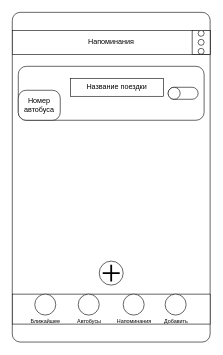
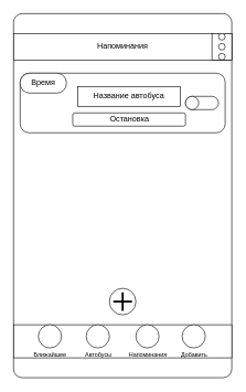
  <mxCell id="0" />
  <mxCell id="1" parent="0" />
  <mxCell id="2" value="" style="rounded=1;whiteSpace=wrap;html=1;arcSize=4;" vertex="1" parent="1"><mxGeometry x="20" y="20" width="330" height="550" as="geometry" /></mxCell>
  <mxCell id="3" value="Напоминания" style="rounded=0;whiteSpace=wrap;html=1;" vertex="1" parent="1"><mxGeometry x="20" y="50" width="330" height="40" as="geometry" /></mxCell>
  <mxCell id="4" value="" style="group" vertex="1" connectable="0" parent="1"><mxGeometry x="30" y="110" width="310" height="90" as="geometry" /></mxCell>
  <mxCell id="5" value="" style="rounded=1;whiteSpace=wrap;html=1;" vertex="1" parent="4"><mxGeometry width="310" height="90" as="geometry" /></mxCell>
  <mxCell id="6" value="" style="rounded=1;whiteSpace=wrap;html=1;arcSize=50;" vertex="1" parent="4"><mxGeometry x="250" y="35" width="50" height="20" as="geometry" /></mxCell>
  <mxCell id="7" value="" style="ellipse;whiteSpace=wrap;html=1;" vertex="1" parent="4"><mxGeometry x="250" y="35" width="20" height="20" as="geometry" /></mxCell>
- <mxCell id="8" value="Номер автобуса" style="rounded=1;whiteSpace=wrap;html=1;arcSize=26;" vertex="1" parent="4"><mxGeometry y="40" width="70" height="50" as="geometry" /></mxCell>
- <mxCell id="9" value="Название поездки" style="rounded=0;whiteSpace=wrap;html=1;" vertex="1" parent="4"><mxGeometry x="87.25" y="20" width="155" height="30" as="geometry" /></mxCell>
+ <mxCell id="9" value="Название автобуса" style="rounded=0;whiteSpace=wrap;html=1;" vertex="1" parent="4"><mxGeometry x="87.25" y="20" width="155" height="30" as="geometry" /></mxCell>
+ <mxCell id="10" value="Остановка" style="rounded=1;whiteSpace=wrap;html=1;" vertex="1" parent="4"><mxGeometry x="79.5" y="60" width="170.5" height="20" as="geometry" /></mxCell>
+ <mxCell id="11" value="Время" style="rounded=1;whiteSpace=wrap;html=1;arcSize=48;" vertex="1" parent="4"><mxGeometry width="70" height="30" as="geometry" /></mxCell>
  <mxCell id="12" value="" style="rounded=0;whiteSpace=wrap;html=1;" vertex="1" parent="1"><mxGeometry x="20" y="490" width="330" height="50" as="geometry" /></mxCell>
  <mxCell id="13" value="" style="ellipse;whiteSpace=wrap;html=1;aspect=fixed;" vertex="1" parent="1"><mxGeometry x="165" y="435" width="40" height="40" as="geometry" /></mxCell>
  <mxCell id="14" value="" style="shape=umlDestroy;whiteSpace=wrap;html=1;strokeWidth=3;rotation=45;" vertex="1" parent="1"><mxGeometry x="175" y="445" width="20" height="20" as="geometry" /></mxCell>
  <mxCell id="15" value="" style="ellipse;whiteSpace=wrap;html=1;aspect=fixed;fontSize=9;" vertex="1" parent="1"><mxGeometry x="57.5" y="490" width="35" height="35" as="geometry" /></mxCell>
  <mxCell id="16" value="" style="ellipse;whiteSpace=wrap;html=1;aspect=fixed;" vertex="1" parent="1"><mxGeometry x="130" y="490" width="35" height="35" as="geometry" /></mxCell>
  <mxCell id="17" value="" style="ellipse;whiteSpace=wrap;html=1;aspect=fixed;" vertex="1" parent="1"><mxGeometry x="205" y="490" width="35" height="35" as="geometry" /></mxCell>
  <mxCell id="18" value="" style="rounded=0;whiteSpace=wrap;html=1;" vertex="1" parent="1"><mxGeometry x="320" y="50" width="30" height="40" as="geometry" /></mxCell>
  <mxCell id="19" value="" style="ellipse;whiteSpace=wrap;html=1;aspect=fixed;" vertex="1" parent="1"><mxGeometry x="330" y="50" width="10" height="10" as="geometry" /></mxCell>
  <mxCell id="20" value="" style="ellipse;whiteSpace=wrap;html=1;aspect=fixed;" vertex="1" parent="1"><mxGeometry x="330" y="80" width="10" height="10" as="geometry" /></mxCell>
  <mxCell id="21" value="" style="ellipse;whiteSpace=wrap;html=1;aspect=fixed;" vertex="1" parent="1"><mxGeometry x="330" y="65" width="10" height="10" as="geometry" /></mxCell>
  <mxCell id="22" value="Напоминания" style="text;html=1;resizable=0;autosize=1;align=center;verticalAlign=middle;points=[];fillColor=none;strokeColor=none;rounded=0;fontSize=9;" vertex="1" parent="1"><mxGeometry x="182.5" y="525" width="80" height="20" as="geometry" /></mxCell>
  <mxCell id="23" value="Автобусы" style="text;html=1;resizable=0;autosize=1;align=center;verticalAlign=middle;points=[];fillColor=none;strokeColor=none;rounded=0;fontSize=9;" vertex="1" parent="1"><mxGeometry x="117.5" y="525" width="60" height="20" as="geometry" /></mxCell>
  <mxCell id="24" value="Ближайшее" style="text;html=1;resizable=0;autosize=1;align=center;verticalAlign=middle;points=[];fillColor=none;strokeColor=none;rounded=0;fontSize=9;" vertex="1" parent="1"><mxGeometry x="40" y="525" width="70" height="20" as="geometry" /></mxCell>
  <mxCell id="25" value="" style="ellipse;whiteSpace=wrap;html=1;aspect=fixed;" vertex="1" parent="1"><mxGeometry x="275" y="490" width="35" height="35" as="geometry" /></mxCell>
  <mxCell id="26" value="Добавить" style="text;html=1;resizable=0;autosize=1;align=center;verticalAlign=middle;points=[];fillColor=none;strokeColor=none;rounded=0;fontSize=9;" vertex="1" parent="1"><mxGeometry x="262.5" y="525" width="60" height="20" as="geometry" /></mxCell>
